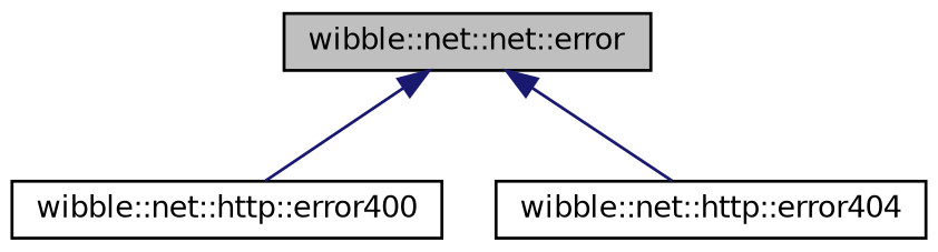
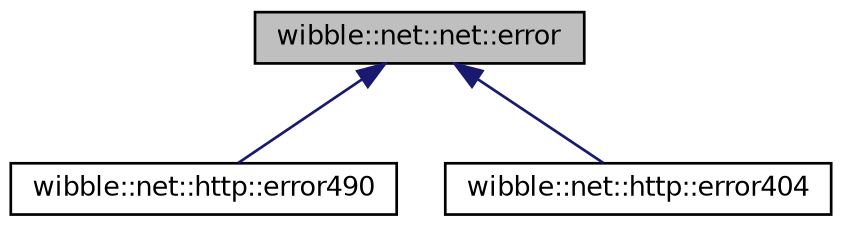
  digraph {
    node [color=black fillcolor=white fontname=Helvetica fontsize=10 shape=record style=filled]
    edge [color=midnightblue dir=back fontname=Helvetica fontsize=10 labelfontname=Helvetica labelfontsize=10 style=solid]
    n1 [fillcolor=grey75 fontcolor=black height=0.2 label="wibble::net::net::error" width=0.4]
-   n2 [height=0.2 label="wibble::net::http::error400" width=0.4]
+   n2 [height=0.2 label="wibble::net::http::error490" width=0.4]
    n3 [height=0.2 label="wibble::net::http::error404" width=0.4]
    n1 -> n2
    n1 -> n3
  }
